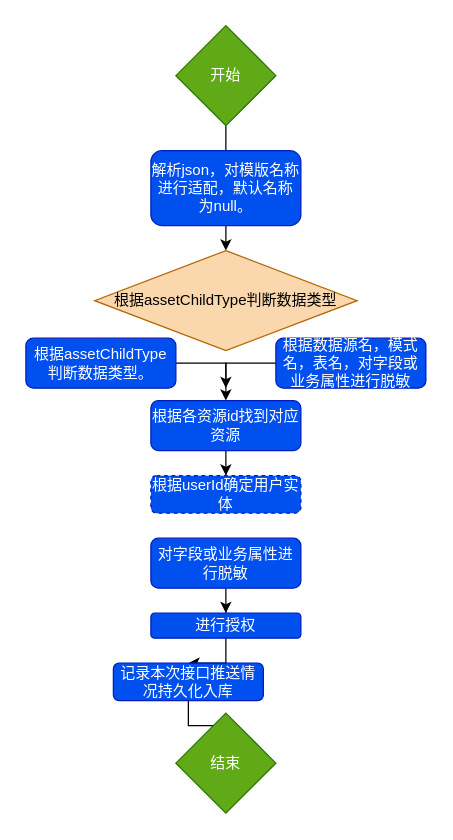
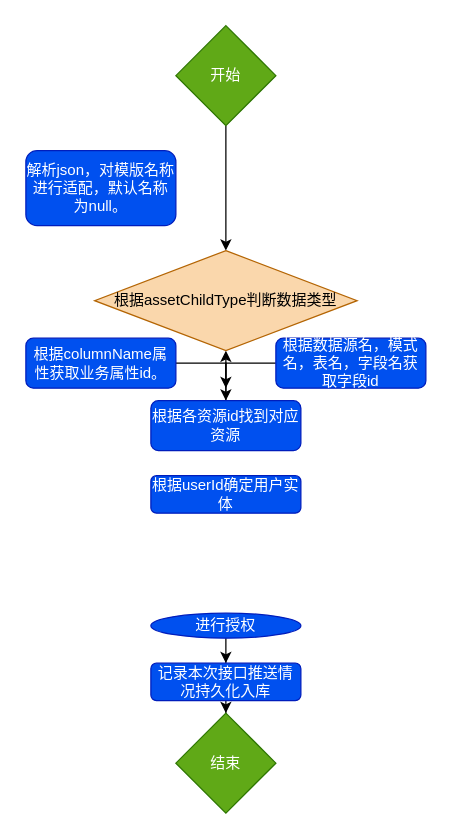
  <mxCell id="0" />
  <mxCell id="1" parent="0" />
  <mxCell id="2" value="" style="edgeStyle=orthogonalEdgeStyle;rounded=0;orthogonalLoop=1;jettySize=auto;html=1;" parent="1" source="3" target="5" edge="1"><mxGeometry relative="1" as="geometry" /></mxCell>
  <mxCell id="3" value="开始" style="rhombus;whiteSpace=wrap;html=1;aspect=fixed;fillColor=#60a917;strokeColor=#2D7600;fontColor=#ffffff;" parent="1" vertex="1"><mxGeometry x="140" y="20" width="80" height="80" as="geometry" /></mxCell>
- <mxCell id="4" value="解析json，对模版名称进行适配，默认名称为null。" style="rounded=1;whiteSpace=wrap;html=1;fillColor=#0050ef;fontColor=#ffffff;strokeColor=#001DBC;" parent="1" vertex="1"><mxGeometry x="120" y="120" width="120" height="60" as="geometry" /></mxCell>
+ <mxCell id="4" value="解析json，对模版名称进行适配，默认名称为null。" style="rounded=1;whiteSpace=wrap;html=1;fillColor=#0050ef;fontColor=#ffffff;strokeColor=#001DBC;" parent="1" vertex="1"><mxGeometry x="20" y="120" width="120" height="60" as="geometry" /></mxCell>
  <mxCell id="5" value="根据assetChildType&lt;span style=&quot;background-color: initial;&quot;&gt;判断数据类型&lt;/span&gt;" style="rhombus;whiteSpace=wrap;html=1;fillColor=#fad7ac;strokeColor=#b46504;" parent="1" vertex="1"><mxGeometry x="75" y="200" width="210" height="80" as="geometry" /></mxCell>
  <mxCell id="6" style="edgeStyle=orthogonalEdgeStyle;rounded=0;orthogonalLoop=1;jettySize=auto;html=1;entryX=0.5;entryY=0;entryDx=0;entryDy=0;" edge="1" parent="1" source="7" target="19"><mxGeometry relative="1" as="geometry"><mxPoint x="190" y="310" as="targetPoint" /><Array as="points"><mxPoint x="180" y="290" /></Array></mxGeometry></mxCell>
- <mxCell id="7" value="根据assetChildType判断数据类型。" style="rounded=1;whiteSpace=wrap;html=1;fillColor=#0050ef;fontColor=#ffffff;strokeColor=#001DBC;" parent="1" vertex="1"><mxGeometry x="20" y="270" width="120" height="40" as="geometry" /></mxCell>
+ <mxCell id="7" value="根据columnName属性获取业务属性id。" style="rounded=1;whiteSpace=wrap;html=1;fillColor=#0050ef;fontColor=#ffffff;strokeColor=#001DBC;" parent="1" vertex="1"><mxGeometry x="20" y="270" width="120" height="40" as="geometry" /></mxCell>
  <mxCell id="8" style="edgeStyle=orthogonalEdgeStyle;rounded=0;orthogonalLoop=1;jettySize=auto;html=1;" edge="1" parent="1" source="9"><mxGeometry relative="1" as="geometry"><mxPoint x="180" y="310" as="targetPoint" /><Array as="points"><mxPoint x="180" y="290" /></Array></mxGeometry></mxCell>
- <mxCell id="9" value="根据数据源名，模式名，表名，对字段或业务属性进行脱敏" style="rounded=1;whiteSpace=wrap;html=1;fillColor=#0050ef;fontColor=#ffffff;strokeColor=#001DBC;" parent="1" vertex="1"><mxGeometry x="220" y="270" width="120" height="40" as="geometry" /></mxCell>
- <mxCell id="10" value="" style="edgeStyle=orthogonalEdgeStyle;rounded=0;orthogonalLoop=1;jettySize=auto;html=1;" parent="1" source="11" target="13" edge="1"><mxGeometry relative="1" as="geometry" /></mxCell>
- <mxCell id="11" value="对字段或业务属性进行脱敏" style="rounded=1;whiteSpace=wrap;html=1;fillColor=#0050ef;fontColor=#ffffff;strokeColor=#001DBC;" parent="1" vertex="1"><mxGeometry x="120" y="430" width="120" height="40" as="geometry" /></mxCell>
+ <mxCell id="9" value="根据数据源名，模式名，表名，字段名获取字段id" style="rounded=1;whiteSpace=wrap;html=1;fillColor=#0050ef;fontColor=#ffffff;strokeColor=#001DBC;" parent="1" vertex="1"><mxGeometry x="220" y="270" width="120" height="40" as="geometry" /></mxCell>
  <mxCell id="12" value="" style="edgeStyle=orthogonalEdgeStyle;rounded=0;orthogonalLoop=1;jettySize=auto;html=1;" parent="1" source="13" target="15" edge="1"><mxGeometry relative="1" as="geometry" /></mxCell>
- <mxCell id="13" value="进行授权" style="rounded=1;whiteSpace=wrap;html=1;fillColor=#0050ef;fontColor=#ffffff;strokeColor=#001DBC;" parent="1" vertex="1"><mxGeometry x="120" y="490" width="120" height="20" as="geometry" /></mxCell>
+ <mxCell id="13" value="进行授权" style="ellipse;whiteSpace=wrap;html=1;fillColor=#0050ef;fontColor=#ffffff;strokeColor=#001DBC;" parent="1" vertex="1"><mxGeometry x="120" y="490" width="120" height="20" as="geometry" /></mxCell>
  <mxCell id="14" value="" style="edgeStyle=orthogonalEdgeStyle;rounded=0;orthogonalLoop=1;jettySize=auto;html=1;" edge="1" parent="1" source="15" target="18"><mxGeometry relative="1" as="geometry" /></mxCell>
- <mxCell id="15" value="记录本次接口推送情况持久化入库" style="rounded=1;whiteSpace=wrap;html=1;fillColor=#0050ef;fontColor=#ffffff;strokeColor=#001DBC;" parent="1" vertex="1"><mxGeometry x="90" y="530" width="120" height="30" as="geometry" /></mxCell>
- <mxCell id="16" value="" style="edgeStyle=orthogonalEdgeStyle;rounded=0;orthogonalLoop=1;jettySize=auto;html=1;" parent="1" source="19" target="17" edge="1"><mxGeometry relative="1" as="geometry"><mxPoint x="170" y="470" as="sourcePoint" /><mxPoint x="160" y="600" as="targetPoint" /></mxGeometry></mxCell>
- <mxCell id="17" value="根据userId确定用户实体" style="rounded=1;whiteSpace=wrap;html=1;fillColor=#0050ef;fontColor=#ffffff;strokeColor=#001DBC;dashed=1;" parent="1" vertex="1"><mxGeometry x="120" y="380" width="120" height="30" as="geometry" /></mxCell>
+ <mxCell id="15" value="记录本次接口推送情况持久化入库" style="rounded=1;whiteSpace=wrap;html=1;fillColor=#0050ef;fontColor=#ffffff;strokeColor=#001DBC;" parent="1" vertex="1"><mxGeometry x="120" y="530" width="120" height="30" as="geometry" /></mxCell>
+ <mxCell id="16" value="" style="edgeStyle=orthogonalEdgeStyle;rounded=0;orthogonalLoop=1;jettySize=auto;html=1;" parent="1" source="19" target="5" edge="1"><mxGeometry relative="1" as="geometry"><mxPoint x="170" y="470" as="sourcePoint" /><mxPoint x="160" y="600" as="targetPoint" /></mxGeometry></mxCell>
+ <mxCell id="17" value="根据userId确定用户实体" style="rounded=1;whiteSpace=wrap;html=1;fillColor=#0050ef;fontColor=#ffffff;strokeColor=#001DBC;" parent="1" vertex="1"><mxGeometry x="120" y="380" width="120" height="30" as="geometry" /></mxCell>
  <mxCell id="18" value="结束" style="rhombus;whiteSpace=wrap;html=1;aspect=fixed;fillColor=#60a917;fontColor=#ffffff;strokeColor=#2D7600;" vertex="1" parent="1"><mxGeometry x="140" y="570" width="80" height="80" as="geometry" /></mxCell>
  <mxCell id="19" value="根据各资源id找到对应资源" style="rounded=1;whiteSpace=wrap;html=1;fillColor=#0050ef;fontColor=#ffffff;strokeColor=#001DBC;" parent="1" vertex="1"><mxGeometry x="120" y="320" width="120" height="40" as="geometry" /></mxCell>
